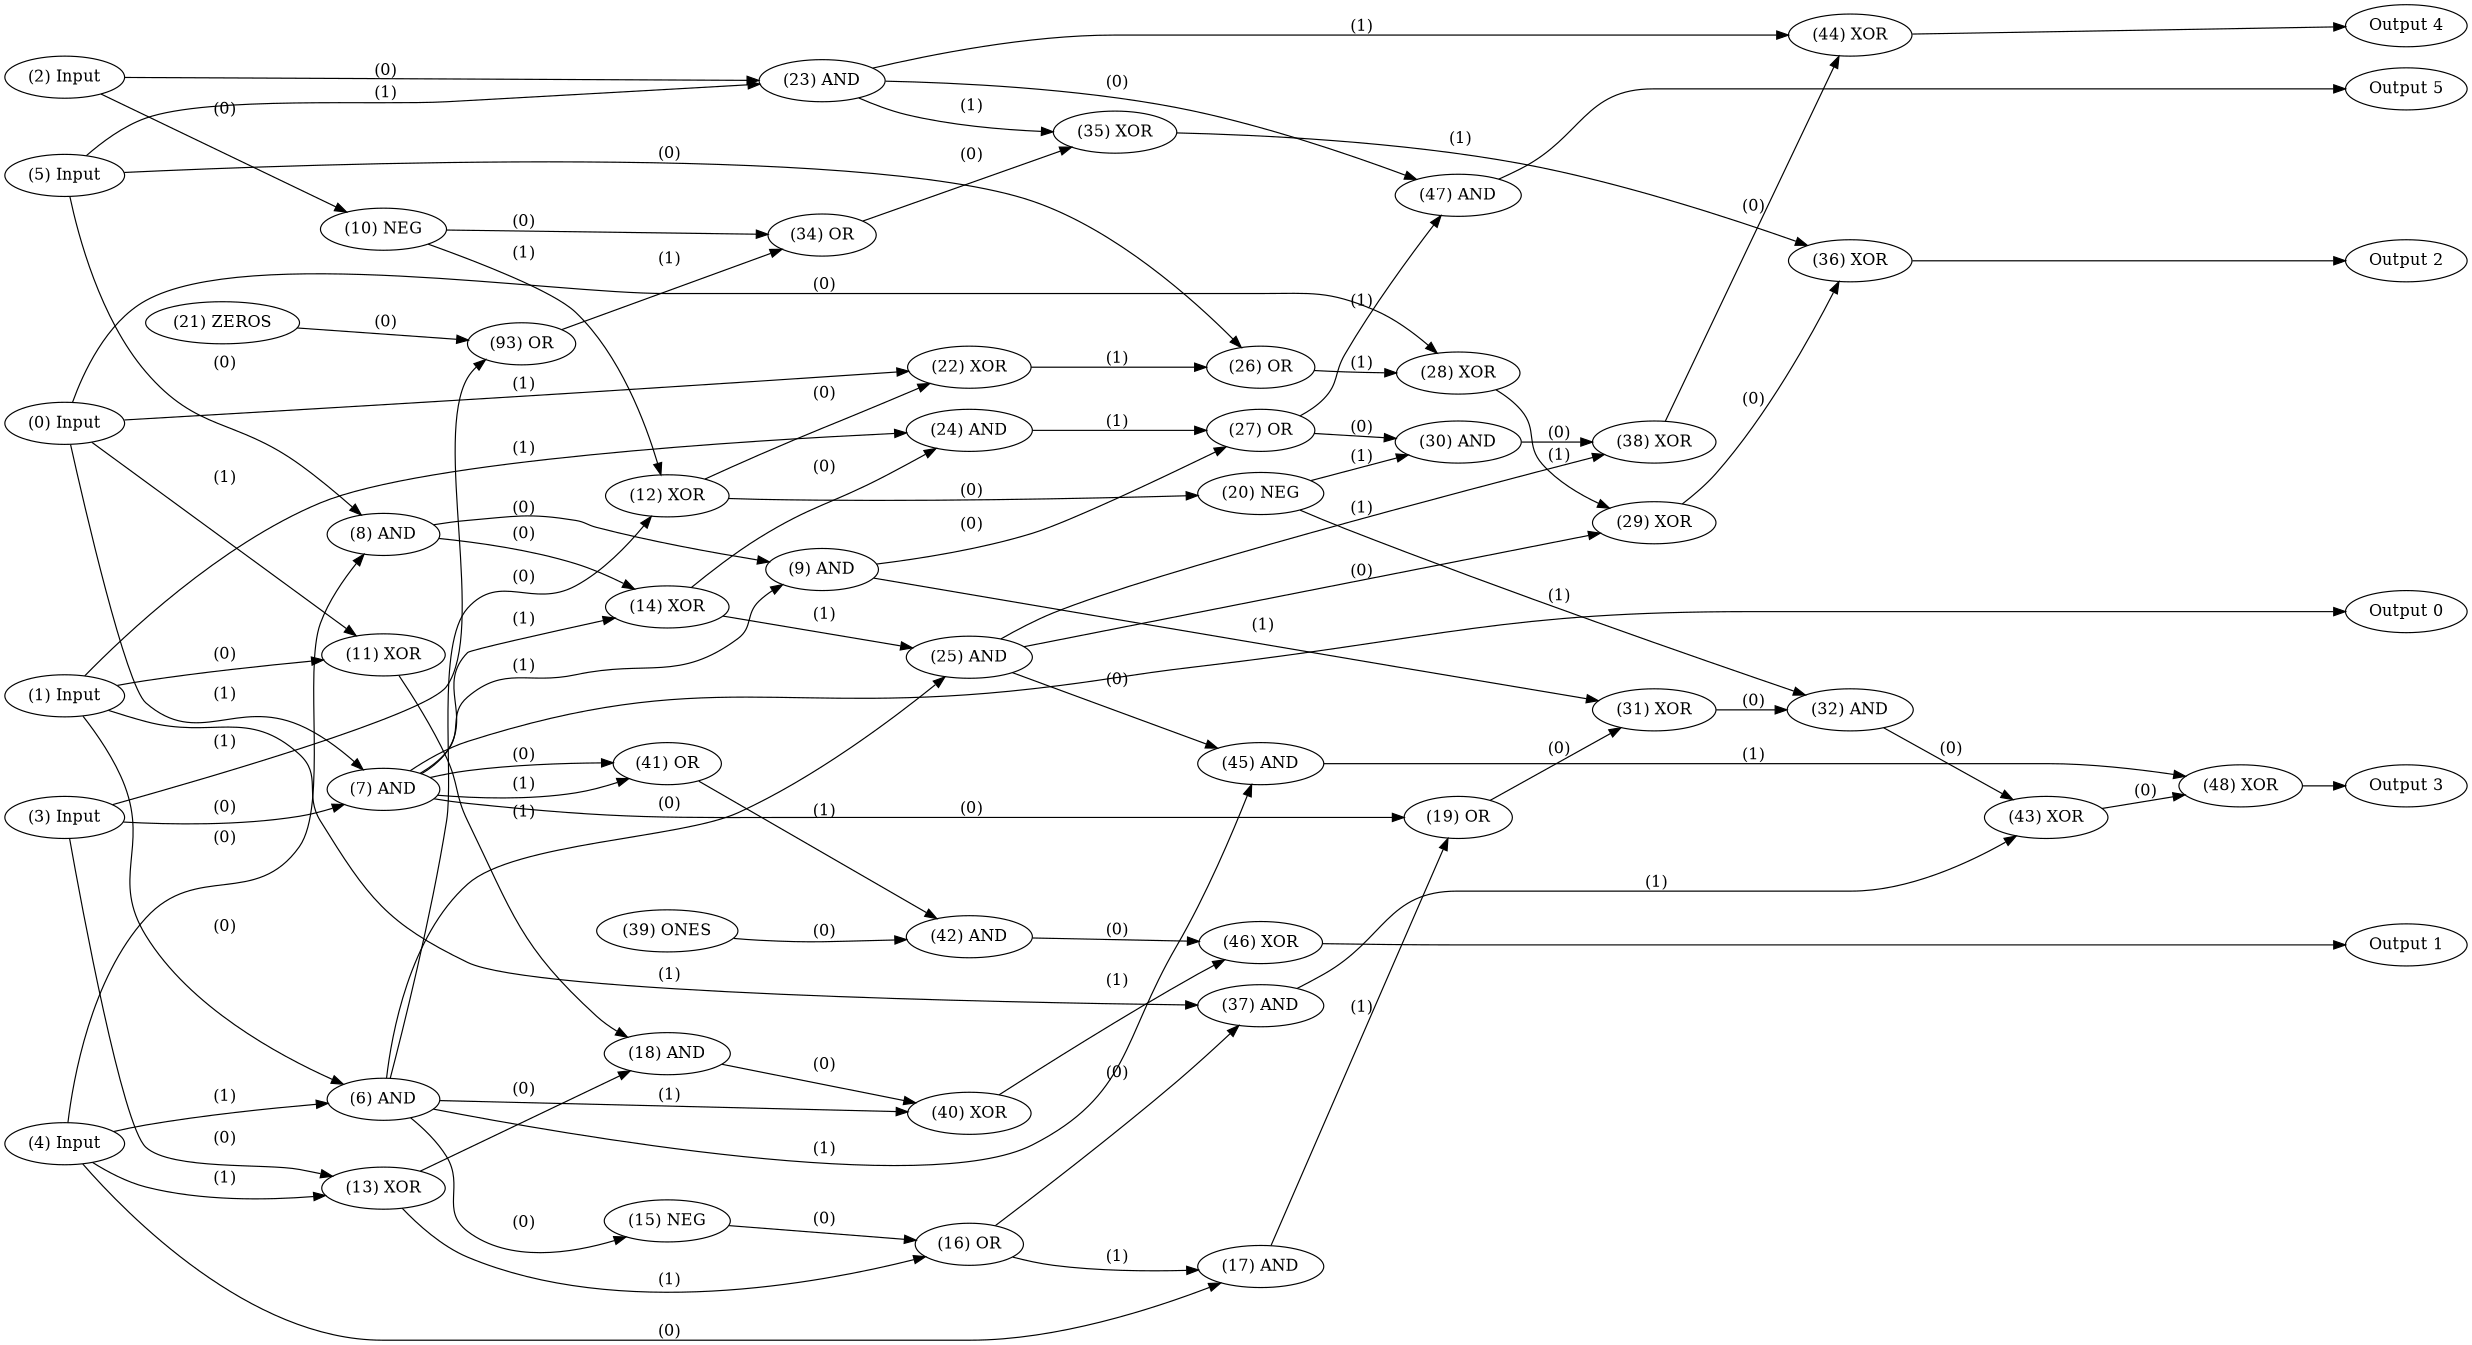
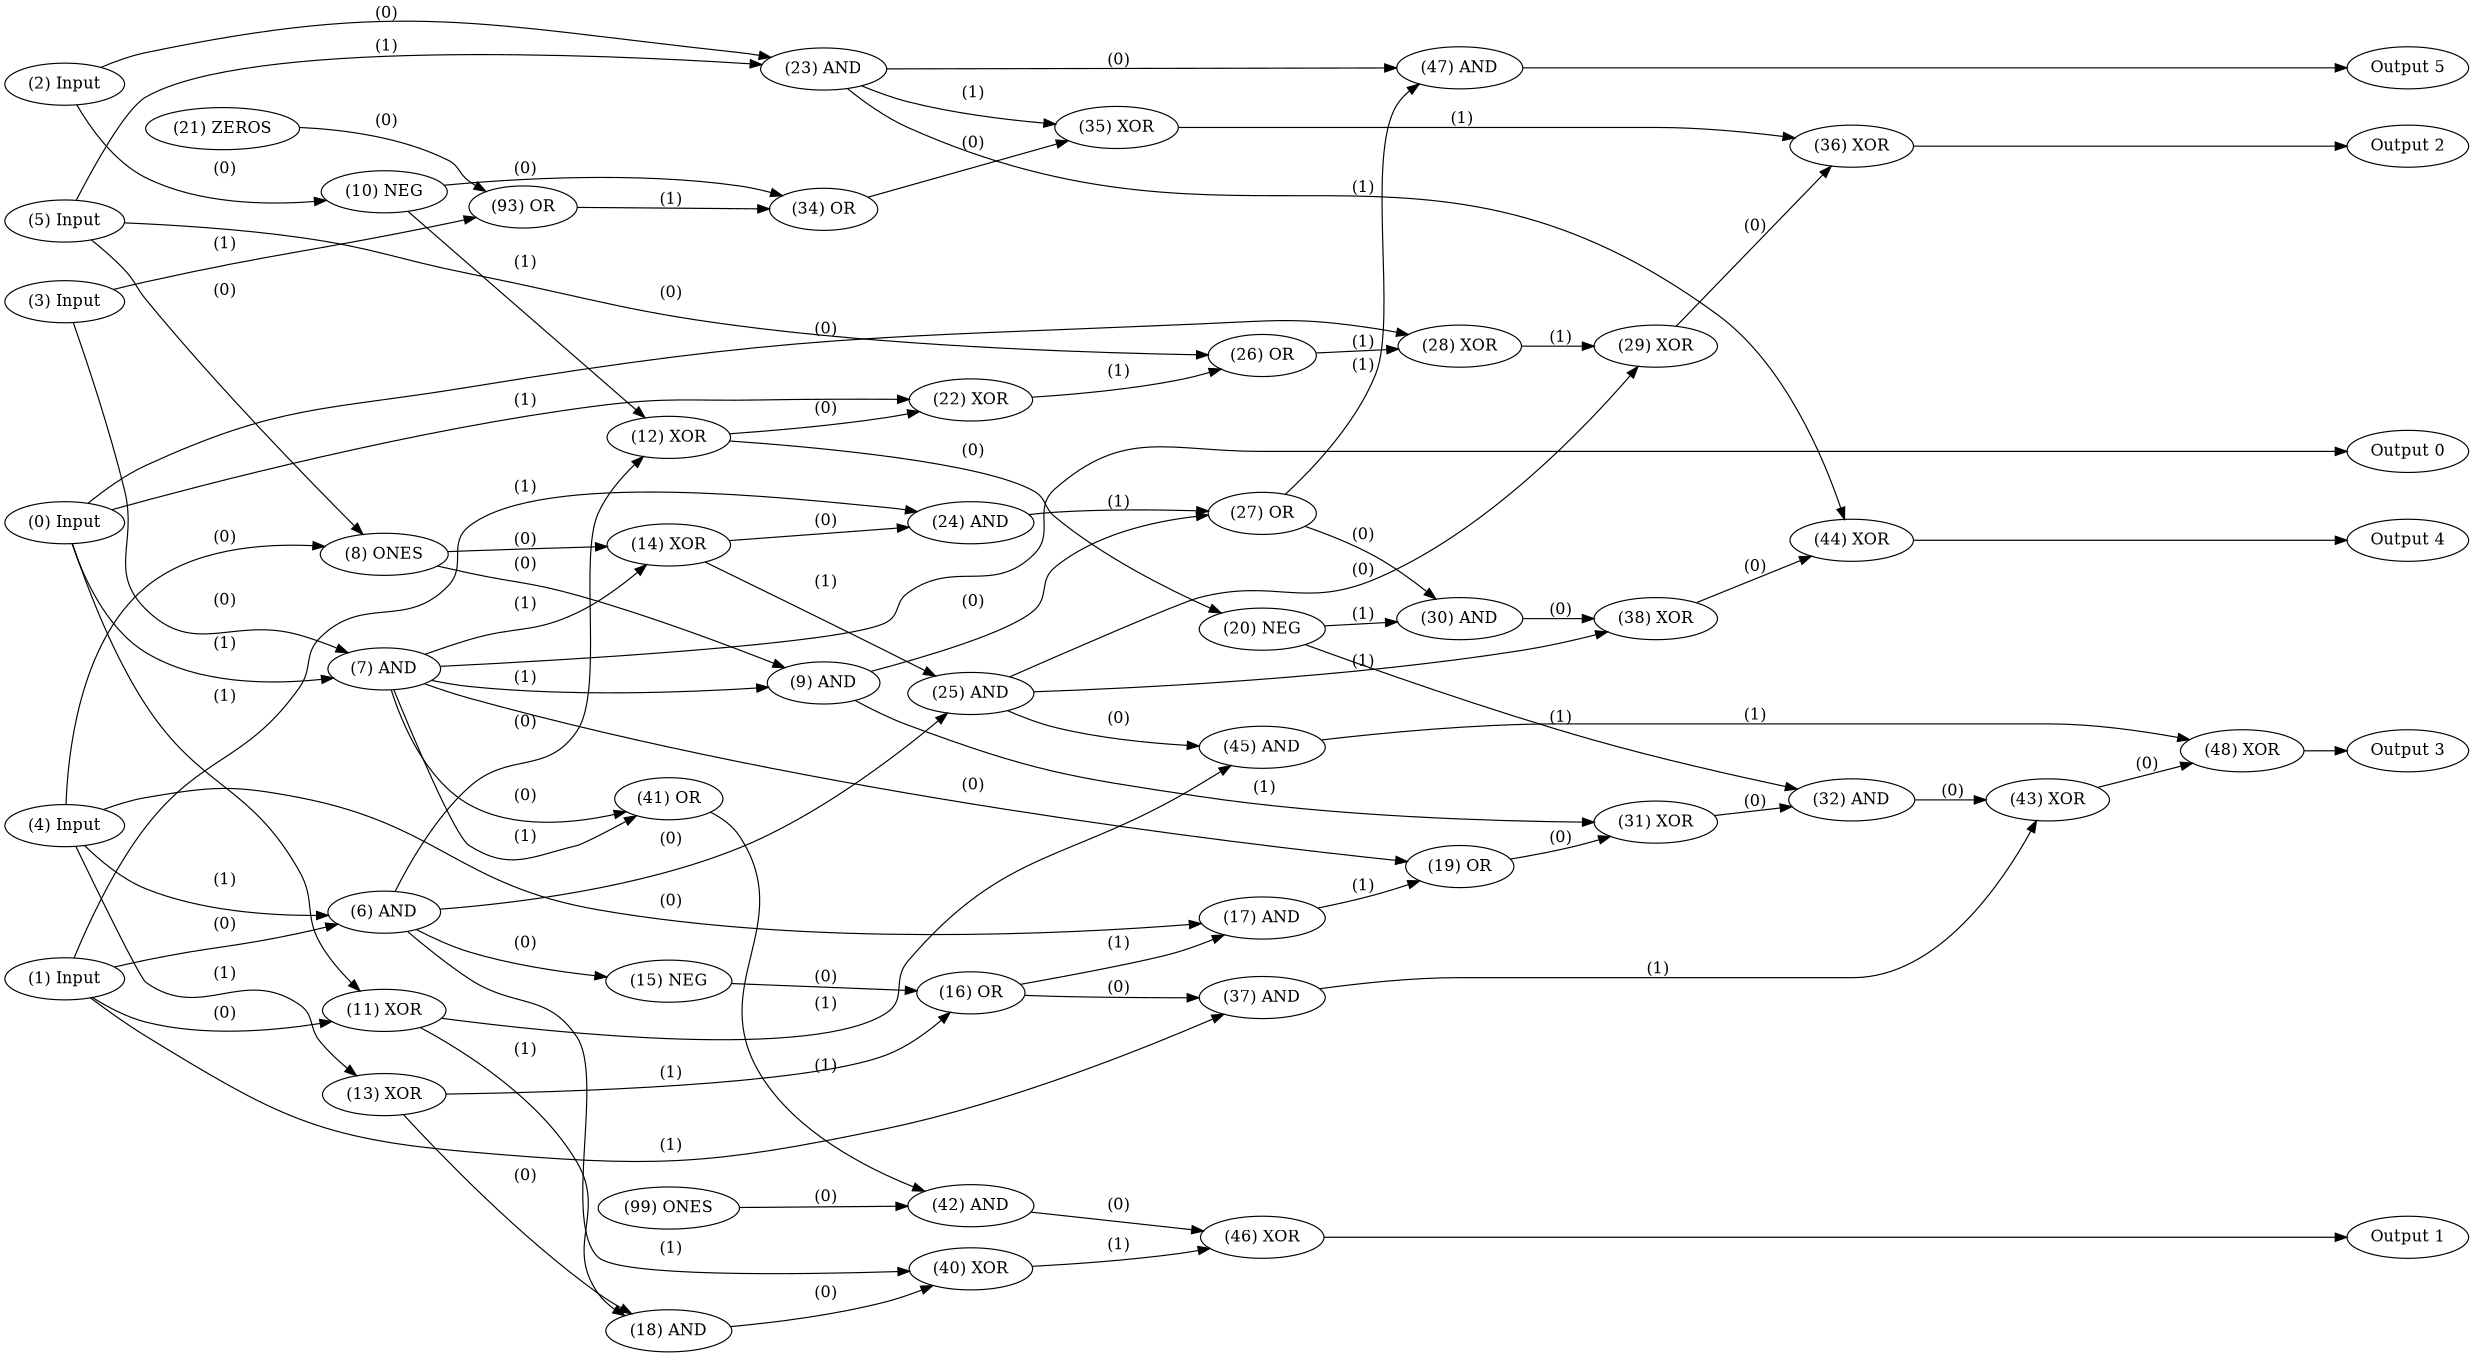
  digraph {
    rankdir=LR
    node [color=black fontcolor=black labelfontcolor=black]
    edge [bold=true color=black fontcolor=black labelfontcolor=black]
    n1 [label="(0) Input"]
    n2 [label="(1) Input"]
    n3 [label="(2) Input"]
    n4 [label="(3) Input"]
    n5 [label="(4) Input"]
    n6 [label="(5) Input"]
    n7 [label="Output 0"]
    n8 [label="Output 1"]
    n9 [label="Output 2"]
    n10 [label="Output 3"]
    n11 [label="Output 4"]
    n12 [label="Output 5"]
    n13 [label="(7) AND"]
    n14 [label="(11) XOR"]
    n15 [label="(22) XOR"]
    n16 [label="(28) XOR"]
    n17 [label="(6) AND"]
    n18 [label="(24) AND"]
    n19 [label="(37) AND"]
    n20 [label="(10) NEG"]
    n21 [label="(23) AND"]
    n22 [label="(13) XOR"]
    n23 [label="(93) OR"]
-   n24 [label="(8) AND"]
+   n24 [label="(8) ONES"]
    n25 [label="(17) AND"]
    n26 [label="(26) OR"]
    n27 [label="(9) AND"]
    n28 [label="(14) XOR"]
    n29 [label="(19) OR"]
    n30 [label="(41) OR"]
    n31 [label="(18) AND"]
    n32 [label="(45) AND"]
    n33 [label="(29) XOR"]
    n34 [label="(12) XOR"]
    n35 [label="(15) NEG"]
    n36 [label="(25) AND"]
    n37 [label="(40) XOR"]
    n38 [label="(27) OR"]
    n39 [label="(43) XOR"]
    n40 [label="(34) OR"]
    n41 [label="(35) XOR"]
    n42 [label="(44) XOR"]
    n43 [label="(47) AND"]
    n44 [label="(16) OR"]
    n45 [label="(20) NEG"]
    n46 [label="(38) XOR"]
    n47 [label="(46) XOR"]
    n48 [label="(31) XOR"]
    n49 [label="(42) AND"]
    n50 [label="(30) AND"]
    n51 [label="(32) AND"]
    n52 [label="(48) XOR"]
    n53 [label="(21) ZEROS"]
    n54 [label="(36) XOR"]
-   n55 [label="(39) ONES"]
+   n55 [label="(99) ONES"]
    subgraph sub_1 {
      rank=source
      n1
      n2
      n3
      n4
      n5
      n6
    }
    subgraph sub_2 {
      rank=max
      n7
      n8
      n9
      n10
      n11
      n12
    }
    n1 -> n13 [label=" (1)"]
    n1 -> n14 [label=" (1)"]
    n1 -> n15 [label=" (1)"]
    n1 -> n16 [label=" (0)"]
    n2 -> n14 [label=" (0)"]
    n2 -> n17 [label=" (0)"]
    n2 -> n18 [label=" (1)"]
    n2 -> n19 [label=" (1)"]
    n3 -> n20 [label=" (0)"]
    n3 -> n21 [label=" (0)"]
    n4 -> n13 [label=" (0)"]
-   n4 -> n22 [label=" (0)"]
    n4 -> n23 [label=" (1)"]
    n5 -> n17 [label=" (1)"]
    n5 -> n22 [label=" (1)"]
    n5 -> n24 [label=" (0)"]
    n5 -> n25 [label=" (0)"]
    n6 -> n21 [label=" (1)"]
    n6 -> n24 [label=" (0)"]
    n6 -> n26 [label=" (0)"]
    n13 -> n7
    n13 -> n27 [label=" (1)"]
    n13 -> n28 [label=" (1)"]
    n13 -> n29 [label=" (0)"]
    n13 -> n30 [label=" (0)"]
    n13 -> n30 [label=" (1)"]
    n14 -> n31 [label=" (1)"]
-   n17 -> n32 [label=" (1)"]
+   n14 -> n32 [label=" (1)"]
    n15 -> n26 [label=" (1)"]
    n16 -> n33 [label=" (1)"]
    n17 -> n34 [label=" (0)"]
    n17 -> n35 [label=" (0)"]
    n17 -> n36 [label=" (0)"]
    n17 -> n37 [label=" (1)"]
    n18 -> n38 [label=" (1)"]
    n19 -> n39 [label=" (1)"]
    n20 -> n34 [label=" (1)"]
    n20 -> n40 [label=" (0)"]
    n21 -> n41 [label=" (1)"]
    n21 -> n42 [label=" (1)"]
    n21 -> n43 [label=" (0)"]
    n22 -> n31 [label=" (0)"]
    n22 -> n44 [label=" (1)"]
    n23 -> n40 [label=" (1)"]
    n24 -> n27 [label=" (0)"]
    n24 -> n28 [label=" (0)"]
    n25 -> n29 [label=" (1)"]
    n26 -> n16 [label=" (1)"]
    n27 -> n38 [label=" (0)"]
    n27 -> n48 [label=" (1)"]
    n28 -> n18 [label=" (0)"]
    n28 -> n36 [label=" (1)"]
    n29 -> n48 [label=" (0)"]
    n30 -> n49 [label=" (1)"]
    n31 -> n37 [label=" (0)"]
    n32 -> n52 [label=" (1)"]
    n33 -> n54 [label=" (0)"]
    n34 -> n15 [label=" (0)"]
    n34 -> n45 [label=" (0)"]
    n35 -> n44 [label=" (0)"]
    n36 -> n32 [label=" (0)"]
    n36 -> n33 [label=" (0)"]
    n36 -> n46 [label=" (1)"]
    n37 -> n47 [label=" (1)"]
    n38 -> n43 [label=" (1)"]
    n38 -> n50 [label=" (0)"]
    n39 -> n52 [label=" (0)"]
    n40 -> n41 [label=" (0)"]
    n41 -> n54 [label=" (1)"]
    n42 -> n11
    n43 -> n12
    n44 -> n19 [label=" (0)"]
    n44 -> n25 [label=" (1)"]
    n45 -> n50 [label=" (1)"]
    n45 -> n51 [label=" (1)"]
    n46 -> n42 [label=" (0)"]
    n47 -> n8
    n48 -> n51 [label=" (0)"]
    n49 -> n47 [label=" (0)"]
    n50 -> n46 [label=" (0)"]
    n51 -> n39 [label=" (0)"]
    n52 -> n10
    n53 -> n23 [label=" (0)"]
    n54 -> n9
    n55 -> n49 [label=" (0)"]
  }
